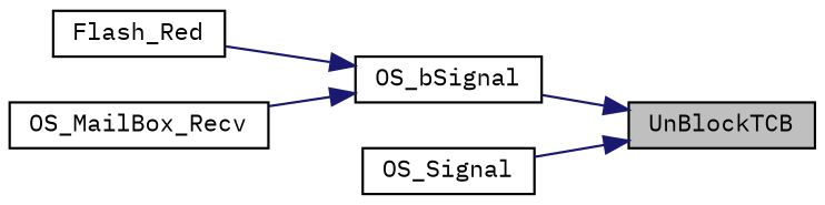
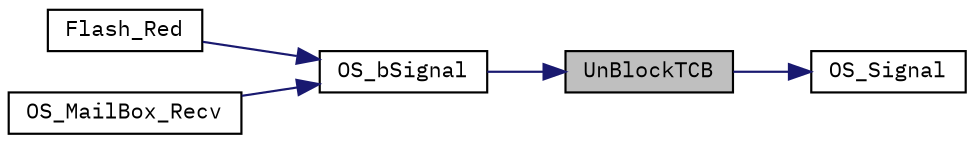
  digraph {
    fontname="IBM Plex Mono"
    rankdir=RL
    node [color=black fillcolor=white fontname="IBM Plex Mono" fontsize=10 shape=record style=filled]
    edge [color=midnightblue dir=back fontname="IBM Plex Mono" fontsize=10 labelfontname=Helvetica labelfontsize=10 style=solid]
    n1 [fillcolor=grey75 fontcolor=black height=0.2 label=UnBlockTCB width=0.4]
    n2 [height=0.2 label=OS_bSignal width=0.4]
    n3 [height=0.2 label=OS_Signal width=0.4]
    n4 [height=0.2 label=Flash_Red width=0.4]
    n5 [height=0.2 label=OS_MailBox_Recv width=0.4]
    n1 -> n2
-   n1 -> n3
+   n3 -> n1
    n2 -> n4
    n2 -> n5
  }
